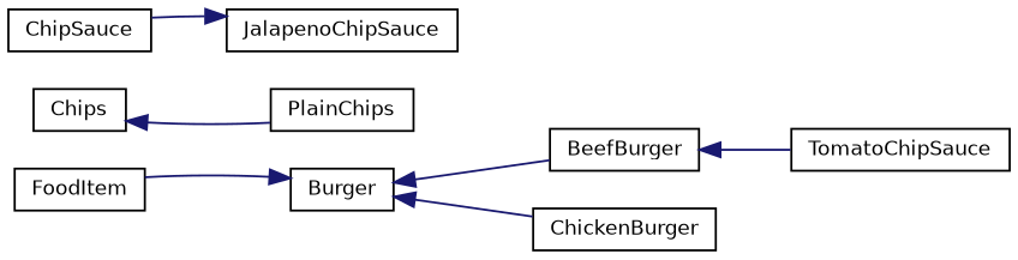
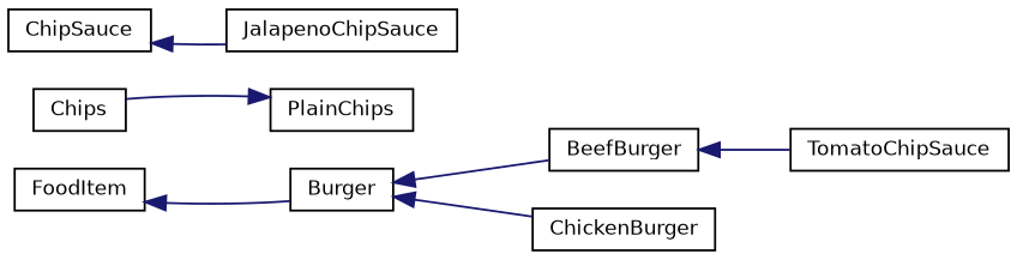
  digraph {
    rankdir=LR
    node [color=black fillcolor=white fontname=Helvetica fontsize=10 shape=record style=filled]
    edge [color=midnightblue dir=back fontname=Helvetica fontsize=10 labelfontname=Helvetica labelfontsize=10 style=solid]
    n1 [height=0.2 label=FoodItem width=0.4]
    n2 [height=0.2 label=Burger width=0.4]
    n3 [height=0.2 label=BeefBurger width=0.4]
    n4 [height=0.2 label=ChickenBurger width=0.4]
    n5 [height=0.2 label=Chips width=0.4]
    n6 [height=0.2 label=PlainChips width=0.4]
    n7 [height=0.2 label=TomatoChipSauce width=0.4]
    n8 [height=0.2 label=ChipSauce width=0.4]
    n9 [height=0.2 label=JalapenoChipSauce width=0.4]
-   n2 -> n1
+   n1 -> n2
    n2 -> n3
    n2 -> n4
    n3 -> n7
-   n5 -> n6
-   n9 -> n8
+   n6 -> n5
+   n8 -> n9
  }
